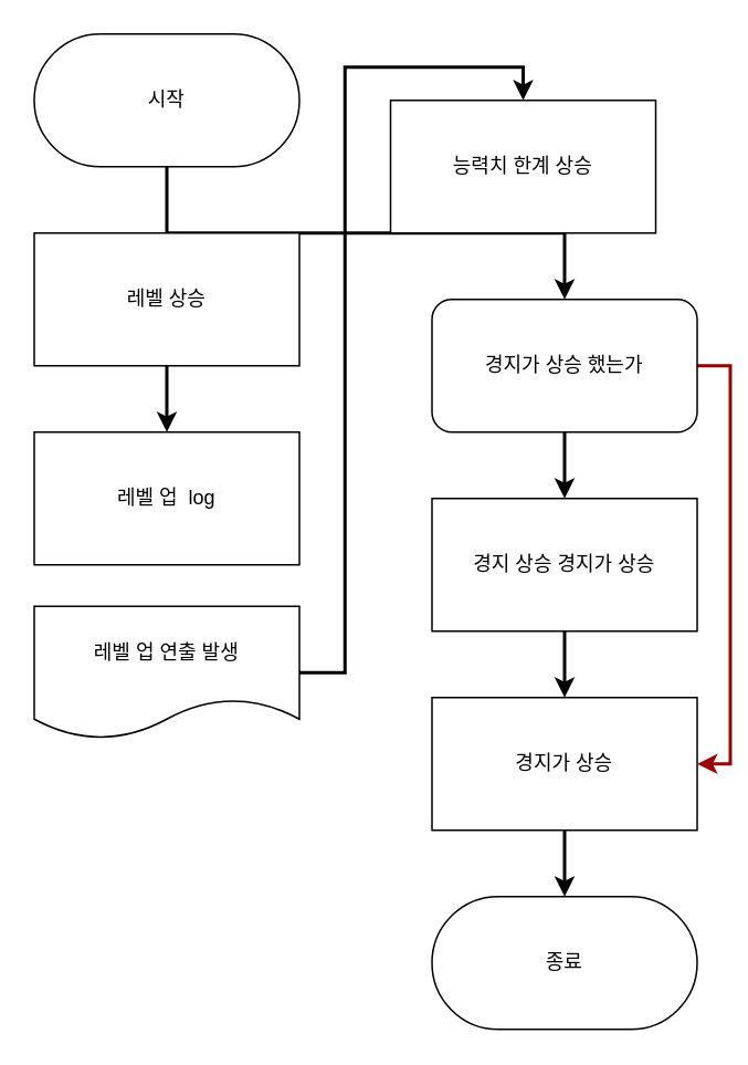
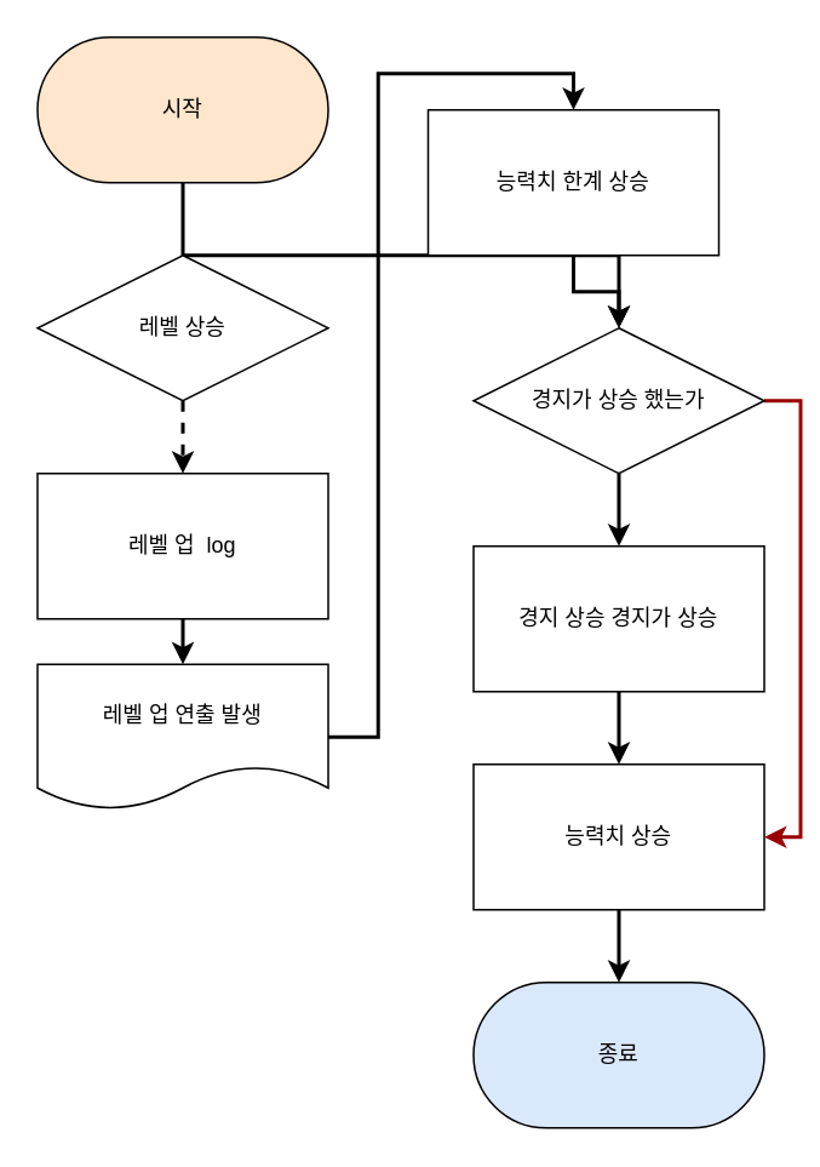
  <mxCell id="0" />
  <mxCell id="1" parent="0" />
  <mxCell id="2" style="edgeStyle=orthogonalEdgeStyle;rounded=0;orthogonalLoop=1;jettySize=auto;html=1;exitX=0.5;exitY=1;exitDx=0;exitDy=0;strokeWidth=2;" edge="1" parent="1" source="3" target="8"><mxGeometry relative="1" as="geometry" /></mxCell>
- <mxCell id="3" value="시작" style="rounded=1;whiteSpace=wrap;html=1;arcSize=50;" vertex="1" parent="1"><mxGeometry width="160" height="80" as="geometry" x="20" y="20" /></mxCell>
+ <mxCell id="3" value="시작" style="rounded=1;whiteSpace=wrap;html=1;arcSize=50;fillColor=#ffe6cc;" vertex="1" parent="1"><mxGeometry width="160" height="80" as="geometry" x="20" y="20" /></mxCell>
  <mxCell id="4" style="edgeStyle=orthogonalEdgeStyle;rounded=0;orthogonalLoop=1;jettySize=auto;html=1;exitX=0.5;exitY=1;exitDx=0;exitDy=0;strokeWidth=2;" edge="1" parent="1" source="5" target="19"><mxGeometry relative="1" as="geometry" /></mxCell>
- <mxCell id="5" value="경지가 상승" style="whiteSpace=wrap;html=1;" vertex="1" parent="1"><mxGeometry x="260" y="420" width="160" height="80" as="geometry" /></mxCell>
+ <mxCell id="5" value="능력치 상승" style="whiteSpace=wrap;html=1;" vertex="1" parent="1"><mxGeometry x="260" y="420" width="160" height="80" as="geometry" /></mxCell>
  <mxCell id="6" style="edgeStyle=orthogonalEdgeStyle;rounded=0;orthogonalLoop=1;jettySize=auto;html=1;exitX=0.5;exitY=1;exitDx=0;exitDy=0;entryX=0.5;entryY=0;entryDx=0;entryDy=0;strokeWidth=2;" edge="1" parent="1" source="8" target="10"><mxGeometry relative="1" as="geometry" /></mxCell>
  <mxCell id="7" style="edgeStyle=orthogonalEdgeStyle;rounded=0;orthogonalLoop=1;jettySize=auto;html=1;exitX=1;exitY=0.5;exitDx=0;exitDy=0;strokeWidth=2;strokeColor=#990000;entryX=1;entryY=0.5;entryDx=0;entryDy=0;" edge="1" parent="1" source="8" target="5"><mxGeometry relative="1" as="geometry" /></mxCell>
- <mxCell id="8" value="경지가 상승 했는가" style="whiteSpace=wrap;html=1;rounded=1;" vertex="1" parent="1"><mxGeometry x="260" y="180" width="160" height="80" as="geometry" /></mxCell>
+ <mxCell id="8" value="경지가 상승 했는가" style="rhombus;whiteSpace=wrap;html=1;" vertex="1" parent="1"><mxGeometry x="260" y="180" width="160" height="80" as="geometry" /></mxCell>
  <mxCell id="9" style="edgeStyle=orthogonalEdgeStyle;rounded=0;orthogonalLoop=1;jettySize=auto;html=1;exitX=0.5;exitY=1;exitDx=0;exitDy=0;entryX=0.5;entryY=0;entryDx=0;entryDy=0;strokeWidth=2;" edge="1" parent="1" source="10" target="5"><mxGeometry relative="1" as="geometry" /></mxCell>
  <mxCell id="10" value="경지 상승 경지가 상승" style="whiteSpace=wrap;html=1;" vertex="1" parent="1"><mxGeometry x="260" y="300" width="160" height="80" as="geometry" /></mxCell>
+ <mxCell id="11" style="edgeStyle=orthogonalEdgeStyle;rounded=0;orthogonalLoop=1;jettySize=auto;html=1;exitX=0.5;exitY=1;exitDx=0;exitDy=0;entryX=0.5;entryY=0;entryDx=0;entryDy=0;strokeWidth=2;" edge="1" parent="1" source="12" target="8"><mxGeometry relative="1" as="geometry" /></mxCell>
  <mxCell id="12" value="능력치 한계 상승" style="whiteSpace=wrap;html=1;" vertex="1" parent="1"><mxGeometry x="235" y="60" width="160" height="80" as="geometry" /></mxCell>
  <mxCell id="13" style="edgeStyle=orthogonalEdgeStyle;rounded=0;orthogonalLoop=1;jettySize=auto;html=1;entryX=0.5;entryY=0;entryDx=0;entryDy=0;strokeWidth=2;" edge="1" parent="1" source="14" target="12"><mxGeometry relative="1" as="geometry" /></mxCell>
  <mxCell id="14" value="레벨 업 연출 발생" style="shape=document;whiteSpace=wrap;html=1;boundedLbl=1;" vertex="1" parent="1"><mxGeometry x="20" y="365" width="160" height="80" as="geometry" /></mxCell>
- <mxCell id="15" style="edgeStyle=orthogonalEdgeStyle;rounded=0;orthogonalLoop=1;jettySize=auto;html=1;exitX=0.5;exitY=1;exitDx=0;exitDy=0;entryX=0.5;entryY=0;entryDx=0;entryDy=0;strokeWidth=2;" edge="1" parent="1" source="16" target="18"><mxGeometry relative="1" as="geometry" /></mxCell>
- <mxCell id="16" value="레벨 상승" style="whiteSpace=wrap;html=1;" vertex="1" parent="1"><mxGeometry y="140" width="160" height="80" as="geometry" x="20" /></mxCell>
+ <mxCell id="15" style="edgeStyle=orthogonalEdgeStyle;rounded=0;orthogonalLoop=1;jettySize=auto;html=1;exitX=0.5;exitY=1;exitDx=0;exitDy=0;entryX=0.5;entryY=0;entryDx=0;entryDy=0;strokeWidth=2;dashed=1;" edge="1" parent="1" source="16" target="18"><mxGeometry relative="1" as="geometry" /></mxCell>
+ <mxCell id="16" value="레벨 상승" style="rhombus;whiteSpace=wrap;html=1;" vertex="1" parent="1"><mxGeometry y="140" width="160" height="80" as="geometry" x="20" /></mxCell>
+ <mxCell id="17" style="edgeStyle=orthogonalEdgeStyle;rounded=0;orthogonalLoop=1;jettySize=auto;html=1;exitX=0.5;exitY=1;exitDx=0;exitDy=0;entryX=0.5;entryY=0;entryDx=0;entryDy=0;strokeWidth=2;" edge="1" parent="1" source="18" target="14"><mxGeometry relative="1" as="geometry" /></mxCell>
  <mxCell id="18" value="레벨 업&amp;nbsp; log" style="whiteSpace=wrap;html=1;" vertex="1" parent="1"><mxGeometry y="260" width="160" height="80" as="geometry" x="20" /></mxCell>
- <mxCell id="19" value="종료" style="rounded=1;whiteSpace=wrap;html=1;arcSize=50;" vertex="1" parent="1"><mxGeometry x="260" y="540" width="160" height="80" as="geometry" /></mxCell>
+ <mxCell id="19" value="종료" style="rounded=1;whiteSpace=wrap;html=1;arcSize=50;fillColor=#dae8fc;" vertex="1" parent="1"><mxGeometry x="260" y="540" width="160" height="80" as="geometry" /></mxCell>
